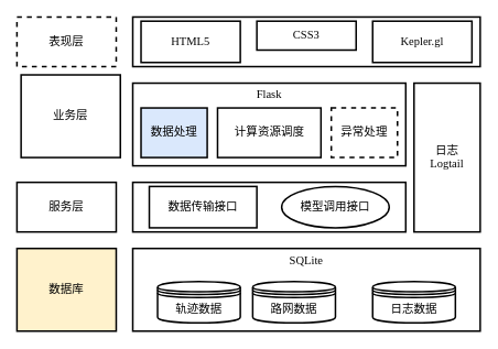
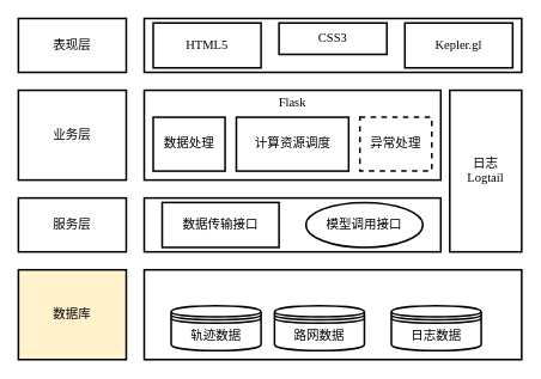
  <mxCell id="0" />
  <mxCell id="1" parent="0" />
  <mxCell id="2" value="&lt;font face=&quot;Times New Roman&quot; style=&quot;font-size: 14px&quot;&gt;数据库&lt;/font&gt;" style="rounded=0;whiteSpace=wrap;html=1;strokeWidth=2;fillColor=#fff2cc;" vertex="1" parent="1"><mxGeometry x="20" y="300" width="120" height="100" as="geometry" /></mxCell>
  <mxCell id="3" value="&lt;font style=&quot;font-size: 14px&quot; face=&quot;Times New Roman&quot;&gt;服务层&lt;/font&gt;" style="rounded=0;whiteSpace=wrap;html=1;strokeWidth=2;" vertex="1" parent="1"><mxGeometry x="20" y="220" width="120" height="60" as="geometry" /></mxCell>
- <mxCell id="4" value="&lt;font face=&quot;Times New Roman&quot; style=&quot;font-size: 14px&quot;&gt;业务层&lt;/font&gt;" style="rounded=0;whiteSpace=wrap;html=1;strokeWidth=2;" vertex="1" parent="1"><mxGeometry x="25" y="90" width="120" height="100" as="geometry" /></mxCell>
- <mxCell id="5" value="&lt;font face=&quot;Times New Roman&quot; style=&quot;font-size: 14px&quot;&gt;表现层&lt;/font&gt;" style="rounded=0;whiteSpace=wrap;html=1;strokeWidth=2;dashed=1;" vertex="1" parent="1"><mxGeometry x="20" y="20" width="120" height="60" as="geometry" /></mxCell>
+ <mxCell id="4" value="&lt;font face=&quot;Times New Roman&quot; style=&quot;font-size: 14px&quot;&gt;业务层&lt;/font&gt;" style="rounded=0;whiteSpace=wrap;html=1;strokeWidth=2;" vertex="1" parent="1"><mxGeometry x="20" y="100" width="120" height="100" as="geometry" /></mxCell>
+ <mxCell id="5" value="&lt;font face=&quot;Times New Roman&quot; style=&quot;font-size: 14px&quot;&gt;表现层&lt;/font&gt;" style="rounded=0;whiteSpace=wrap;html=1;strokeWidth=2;" vertex="1" parent="1"><mxGeometry x="20" y="20" width="120" height="60" as="geometry" /></mxCell>
  <mxCell id="6" value="" style="rounded=0;whiteSpace=wrap;html=1;strokeWidth=2;" vertex="1" parent="1"><mxGeometry x="160" y="300" width="420" height="100" as="geometry" /></mxCell>
  <mxCell id="7" value="轨迹数据" style="shape=datastore;whiteSpace=wrap;html=1;fontFamily=Times New Roman;fontSize=14;strokeWidth=2;" vertex="1" parent="1"><mxGeometry x="190" y="340" width="100" height="50" as="geometry" /></mxCell>
  <mxCell id="8" value="路网数据" style="shape=datastore;whiteSpace=wrap;html=1;fontFamily=Times New Roman;fontSize=14;strokeWidth=2;" vertex="1" parent="1"><mxGeometry x="305" y="340" width="100" height="50" as="geometry" /></mxCell>
- <mxCell id="9" value="日志数据" style="shape=datastore;whiteSpace=wrap;html=1;fontFamily=Times New Roman;fontSize=14;strokeWidth=2;" vertex="1" parent="1"><mxGeometry x="450" y="340" width="100" height="50" as="geometry" /></mxCell>
- <mxCell id="10" value="SQLite" style="text;html=1;strokeColor=none;fillColor=none;align=center;verticalAlign=middle;whiteSpace=wrap;rounded=0;fontFamily=Times New Roman;fontSize=14;strokeWidth=2;" vertex="1" parent="1"><mxGeometry x="340" y="300" width="60" height="30" as="geometry" /></mxCell>
+ <mxCell id="9" value="日志数据" style="shape=datastore;whiteSpace=wrap;html=1;fontFamily=Times New Roman;fontSize=14;strokeWidth=2;" vertex="1" parent="1"><mxGeometry x="435" y="340" width="100" height="50" as="geometry" /></mxCell>
  <mxCell id="11" value="" style="rounded=0;whiteSpace=wrap;html=1;strokeWidth=2;" vertex="1" parent="1"><mxGeometry x="160" y="20" width="420" height="60" as="geometry" /></mxCell>
  <mxCell id="12" value="HTML5" style="rounded=0;whiteSpace=wrap;html=1;fontFamily=Times New Roman;fontSize=14;strokeWidth=2;" vertex="1" parent="1"><mxGeometry x="170" y="25" width="120" height="50" as="geometry" /></mxCell>
  <mxCell id="13" value="CSS3" style="rounded=0;whiteSpace=wrap;html=1;fontFamily=Times New Roman;fontSize=14;strokeWidth=2;" vertex="1" parent="1"><mxGeometry x="310" y="25" width="120" height="35" as="geometry" /></mxCell>
  <mxCell id="14" value="Kepler.gl" style="rounded=0;whiteSpace=wrap;html=1;fontFamily=Times New Roman;fontSize=14;strokeWidth=2;" vertex="1" parent="1"><mxGeometry x="450" y="25" width="120" height="50" as="geometry" /></mxCell>
  <mxCell id="15" value="" style="rounded=0;whiteSpace=wrap;html=1;strokeWidth=2;" vertex="1" parent="1"><mxGeometry x="160" y="100" width="330" height="100" as="geometry" /></mxCell>
  <mxCell id="16" value="&lt;font face=&quot;Times New Roman&quot;&gt;&lt;span style=&quot;font-size: 14px&quot;&gt;日志&lt;/span&gt;&lt;br&gt;&lt;span style=&quot;font-size: 14px&quot;&gt;Logtail&lt;/span&gt;&lt;br&gt;&lt;/font&gt;" style="rounded=0;whiteSpace=wrap;html=1;strokeWidth=2;" vertex="1" parent="1"><mxGeometry x="500" y="100" width="80" height="180" as="geometry" /></mxCell>
  <mxCell id="17" value="Flask" style="text;html=1;strokeColor=none;fillColor=none;align=center;verticalAlign=middle;whiteSpace=wrap;rounded=0;fontFamily=Times New Roman;fontSize=14;strokeWidth=2;" vertex="1" parent="1"><mxGeometry x="295" y="100" width="60" height="30" as="geometry" /></mxCell>
  <mxCell id="18" value="计算资源调度" style="rounded=0;whiteSpace=wrap;html=1;fontFamily=Times New Roman;fontSize=14;strokeWidth=2;" vertex="1" parent="1"><mxGeometry x="262.5" y="130" width="125" height="60" as="geometry" /></mxCell>
- <mxCell id="19" value="数据处理" style="rounded=0;whiteSpace=wrap;html=1;fontFamily=Times New Roman;fontSize=14;strokeWidth=2;fillColor=#dae8fc;" vertex="1" parent="1"><mxGeometry x="170" y="130" width="80" height="60" as="geometry" /></mxCell>
+ <mxCell id="19" value="数据处理" style="rounded=0;whiteSpace=wrap;html=1;fontFamily=Times New Roman;fontSize=14;strokeWidth=2;" vertex="1" parent="1"><mxGeometry x="170" y="130" width="80" height="60" as="geometry" /></mxCell>
  <mxCell id="20" value="异常处理" style="rounded=0;whiteSpace=wrap;html=1;fontFamily=Times New Roman;fontSize=14;strokeWidth=2;dashed=1;" vertex="1" parent="1"><mxGeometry x="400" y="130" width="80" height="60" as="geometry" /></mxCell>
  <mxCell id="21" value="" style="rounded=0;whiteSpace=wrap;html=1;fontFamily=Times New Roman;fontSize=14;strokeWidth=2;" vertex="1" parent="1"><mxGeometry x="160" y="220" width="330" height="60" as="geometry" /></mxCell>
  <mxCell id="22" value="数据传输接口" style="rounded=0;whiteSpace=wrap;html=1;fontFamily=Times New Roman;fontSize=14;strokeWidth=2;" vertex="1" parent="1"><mxGeometry x="180" y="225" width="130" height="50" as="geometry" /></mxCell>
  <mxCell id="23" value="模型调用接口" style="ellipse;whiteSpace=wrap;html=1;fontFamily=Times New Roman;fontSize=14;strokeWidth=2;" vertex="1" parent="1"><mxGeometry x="340" y="225" width="130" height="50" as="geometry" /></mxCell>
